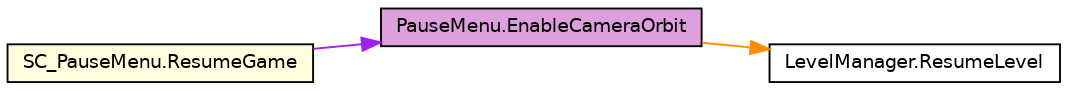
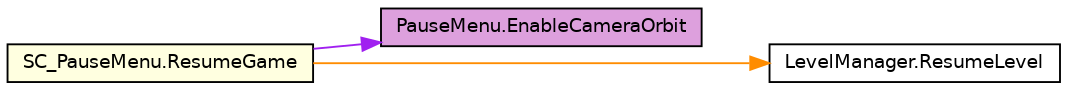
  digraph {
    rankdir=LR
    node [color=black fontname=Helvetica fontsize=10 shape=record style=filled]
    edge [arrowhead=normal fontname=Helvetica fontsize=10 labelfontname=Helvetica labelfontsize=10 style=solid]
    n1 [fillcolor=lightyellow fontcolor=black height=0.2 label="SC_PauseMenu.ResumeGame" width=0.4]
    n2 [fillcolor=plum height=0.2 label="PauseMenu.EnableCameraOrbit" width=0.4]
    n3 [fillcolor=white height=0.2 label="LevelManager.ResumeLevel" width=0.4]
    n1 -> n2 [color=purple]
-   n2 -> n3 [color=darkorange]
+   n1 -> n3 [color=darkorange]
  }
